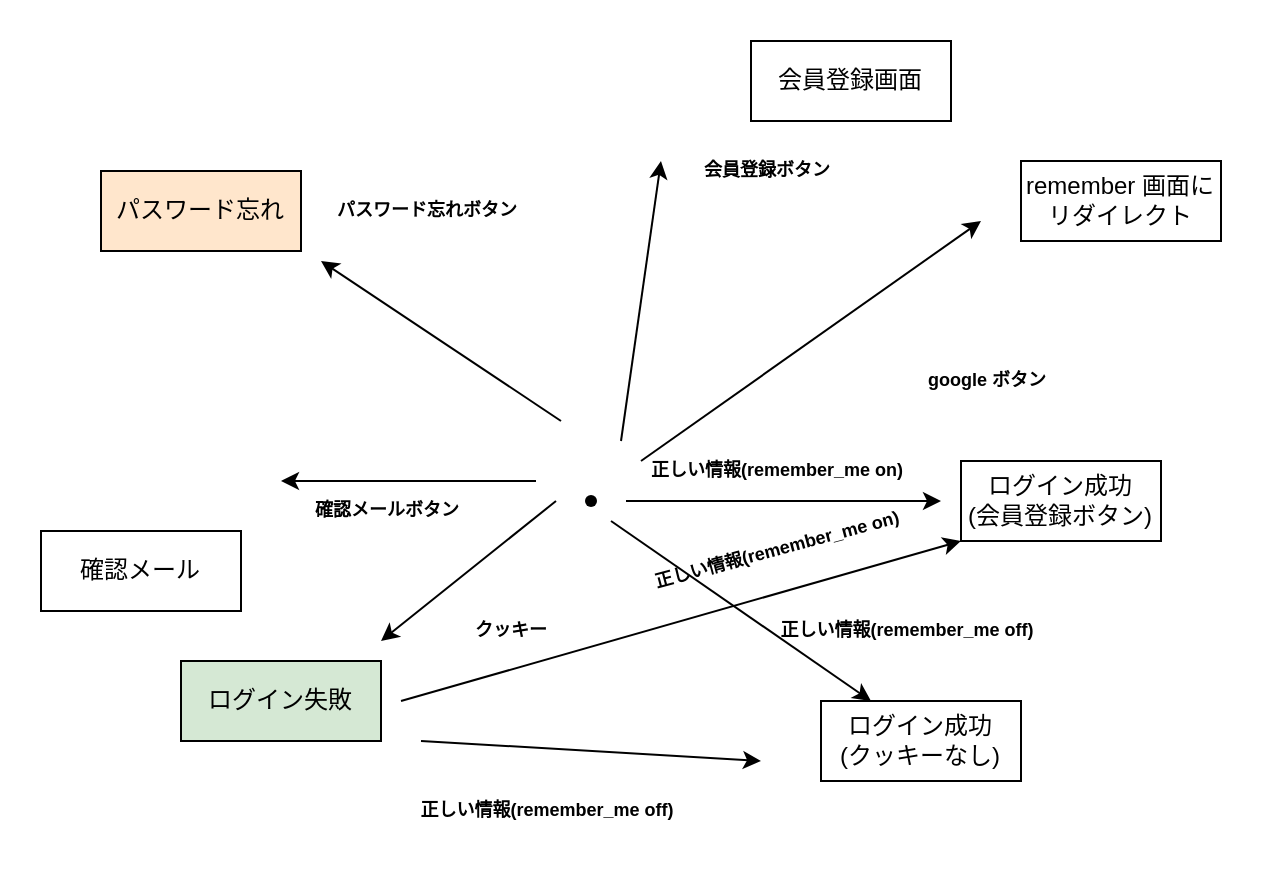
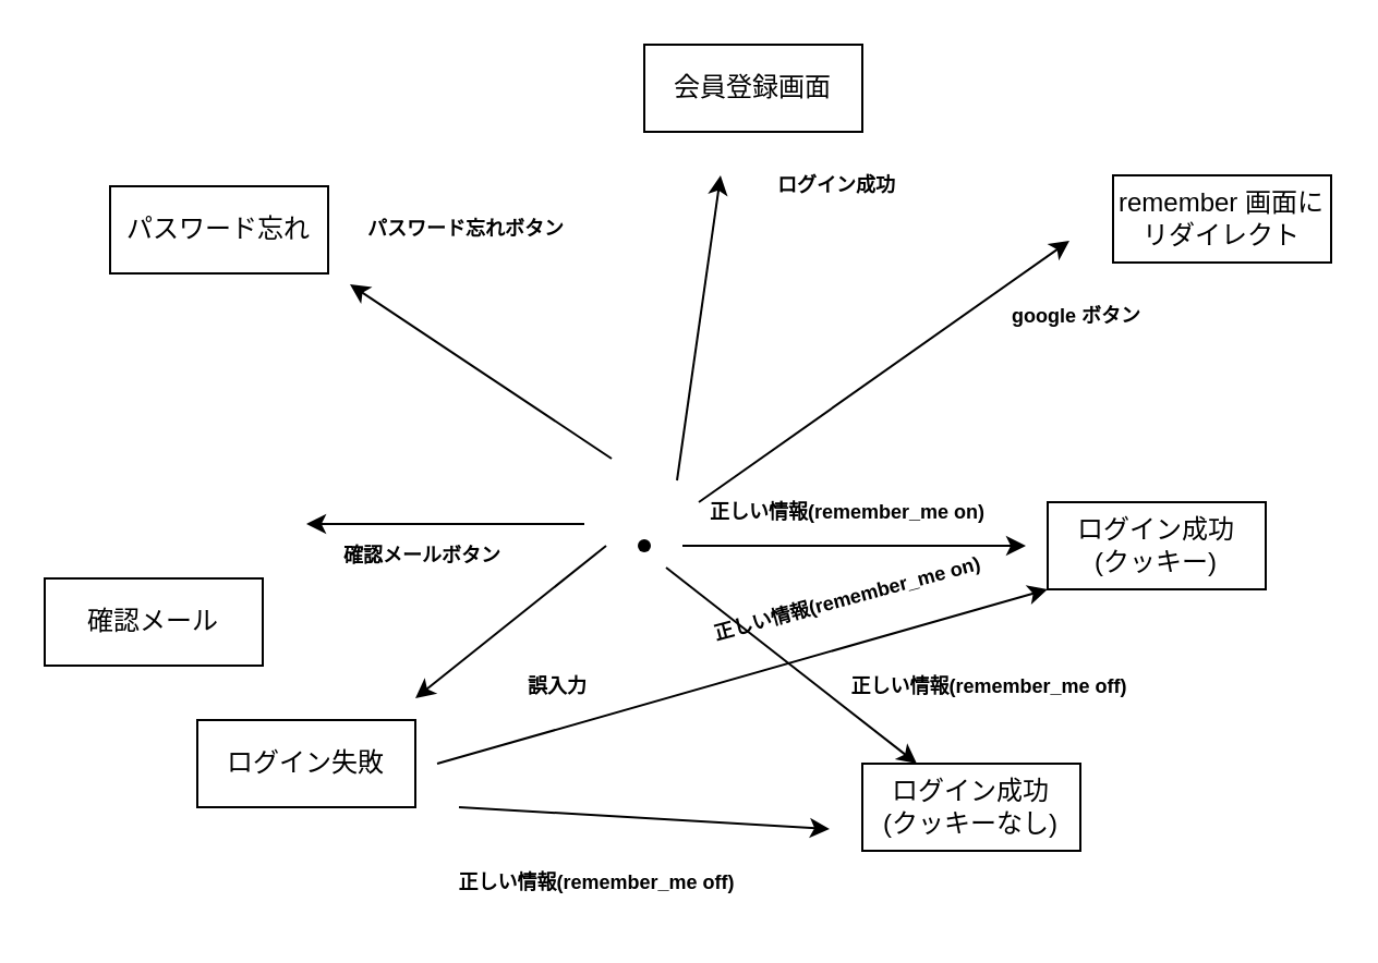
  <mxCell id="0" />
  <mxCell id="1" parent="0" />
  <mxCell id="2" value="" style="shape=waypoint;sketch=0;fillStyle=solid;size=6;pointerEvents=1;points=[];fillColor=none;resizable=0;rotatable=0;perimeter=centerPerimeter;snapToPoint=1;" parent="1" vertex="1"><mxGeometry x="285" y="240" width="20" height="20" as="geometry" /></mxCell>
  <mxCell id="3" value="" style="endArrow=classic;html=1;entryX=0.25;entryY=0;entryDx=0;entryDy=0;fontSize=9;" parent="1" target="4" edge="1"><mxGeometry width="50" height="50" relative="1" as="geometry"><mxPoint x="305" y="260" as="sourcePoint" /><mxPoint x="445" y="260" as="targetPoint" /></mxGeometry></mxCell>
- <mxCell id="4" value="&lt;span style=&quot;color: rgb(0, 0, 0);&quot;&gt;ログイン成功&lt;/span&gt;&lt;br&gt;(クッキーなし)" style="rounded=0;whiteSpace=wrap;html=1;" parent="1" vertex="1"><mxGeometry x="410" y="350" width="100" height="40" as="geometry" /></mxCell>
+ <mxCell id="4" value="&lt;span style=&quot;color: rgb(0, 0, 0);&quot;&gt;ログイン成功&lt;/span&gt;&lt;br&gt;(クッキーなし)" style="rounded=0;whiteSpace=wrap;html=1;" parent="1" vertex="1"><mxGeometry x="395" y="350" width="100" height="40" as="geometry" /></mxCell>
  <mxCell id="5" value="" style="endArrow=classic;html=1;fontSize=9;exitX=0.75;exitY=1;exitDx=0;exitDy=0;" parent="1" edge="1"><mxGeometry width="50" height="50" relative="1" as="geometry"><mxPoint x="312.5" y="250" as="sourcePoint" /><mxPoint x="470" y="250" as="targetPoint" /></mxGeometry></mxCell>
  <mxCell id="6" value="正しい情報(remember_me on)" style="text;strokeColor=none;fillColor=none;html=1;fontSize=9;fontStyle=1;verticalAlign=middle;align=center;" parent="1" vertex="1"><mxGeometry x="345" y="220" width="85" height="30" as="geometry" /></mxCell>
- <mxCell id="7" value="ログイン成功&lt;br&gt;(会員登録ボタン)" style="rounded=0;whiteSpace=wrap;html=1;" parent="1" vertex="1"><mxGeometry x="480" y="230" width="100" height="40" as="geometry" /></mxCell>
+ <mxCell id="7" value="ログイン成功&lt;br&gt;(クッキー)" style="rounded=0;whiteSpace=wrap;html=1;" parent="1" vertex="1"><mxGeometry x="480" y="230" width="100" height="40" as="geometry" /></mxCell>
  <mxCell id="8" value="" style="endArrow=classic;html=1;fontSize=9;" parent="1" edge="1"><mxGeometry width="50" height="50" relative="1" as="geometry"><mxPoint x="320" y="230" as="sourcePoint" /><mxPoint x="490" y="110" as="targetPoint" /></mxGeometry></mxCell>
  <mxCell id="9" value="remember 画面にリダイレクト" style="rounded=0;whiteSpace=wrap;html=1;" parent="1" vertex="1"><mxGeometry x="510" y="80" width="100" height="40" as="geometry" /></mxCell>
- <mxCell id="10" value="google ボタン" style="text;strokeColor=none;fillColor=none;html=1;fontSize=9;fontStyle=1;verticalAlign=middle;align=center;" parent="1" vertex="1"><mxGeometry x="450" y="175" width="85" height="30" as="geometry" /></mxCell>
+ <mxCell id="10" value="google ボタン" style="text;strokeColor=none;fillColor=none;html=1;fontSize=9;fontStyle=1;verticalAlign=middle;align=center;" parent="1" vertex="1"><mxGeometry x="450" y="130" width="85" height="30" as="geometry" /></mxCell>
  <mxCell id="11" value="" style="endArrow=classic;html=1;exitX=0.25;exitY=1;exitDx=0;exitDy=0;" parent="1" edge="1"><mxGeometry width="50" height="50" relative="1" as="geometry"><mxPoint x="277.5" y="250" as="sourcePoint" /><mxPoint x="190" y="320" as="targetPoint" /></mxGeometry></mxCell>
- <mxCell id="12" value="ログイン失敗" style="rounded=0;whiteSpace=wrap;html=1;fillColor=#d5e8d4;" parent="1" vertex="1"><mxGeometry x="90" y="330" width="100" height="40" as="geometry" /></mxCell>
- <mxCell id="13" value="クッキー" style="text;strokeColor=none;fillColor=none;html=1;fontSize=9;fontStyle=1;verticalAlign=middle;align=center;" parent="1" vertex="1"><mxGeometry x="215" y="300" width="80" height="30" as="geometry" /></mxCell>
+ <mxCell id="12" value="ログイン失敗" style="rounded=0;whiteSpace=wrap;html=1;" parent="1" vertex="1"><mxGeometry x="90" y="330" width="100" height="40" as="geometry" /></mxCell>
+ <mxCell id="13" value="誤入力" style="text;strokeColor=none;fillColor=none;html=1;fontSize=9;fontStyle=1;verticalAlign=middle;align=center;" parent="1" vertex="1"><mxGeometry x="215" y="300" width="80" height="30" as="geometry" /></mxCell>
  <mxCell id="14" value="" style="endArrow=classic;html=1;fontSize=9;" parent="1" edge="1"><mxGeometry width="50" height="50" relative="1" as="geometry"><mxPoint x="310" y="220" as="sourcePoint" /><mxPoint x="330" y="80" as="targetPoint" /></mxGeometry></mxCell>
- <mxCell id="15" value="会員登録画面" style="rounded=0;whiteSpace=wrap;html=1;" parent="1" vertex="1"><mxGeometry x="375" y="20" width="100" height="40" as="geometry" /></mxCell>
- <mxCell id="16" value="会員登録ボタン" style="text;strokeColor=none;fillColor=none;html=1;fontSize=9;fontStyle=1;verticalAlign=middle;align=center;" parent="1" vertex="1"><mxGeometry x="340" y="70" width="85" height="30" as="geometry" /></mxCell>
+ <mxCell id="15" value="会員登録画面" style="rounded=0;whiteSpace=wrap;html=1;" parent="1" vertex="1"><mxGeometry x="295" y="20" width="100" height="40" as="geometry" /></mxCell>
+ <mxCell id="16" value="ログイン成功" style="text;strokeColor=none;fillColor=none;html=1;fontSize=9;fontStyle=1;verticalAlign=middle;align=center;" parent="1" vertex="1"><mxGeometry x="340" y="70" width="85" height="30" as="geometry" /></mxCell>
  <mxCell id="17" value="" style="endArrow=classic;html=1;fontSize=9;" parent="1" edge="1"><mxGeometry width="50" height="50" relative="1" as="geometry"><mxPoint x="280" y="210" as="sourcePoint" /><mxPoint x="160" y="130" as="targetPoint" /></mxGeometry></mxCell>
- <mxCell id="18" value="パスワード忘れ" style="rounded=0;whiteSpace=wrap;html=1;fillColor=#ffe6cc;" parent="1" vertex="1"><mxGeometry x="50" y="85" width="100" height="40" as="geometry" /></mxCell>
+ <mxCell id="18" value="パスワード忘れ" style="rounded=0;whiteSpace=wrap;html=1;" parent="1" vertex="1"><mxGeometry x="50" y="85" width="100" height="40" as="geometry" /></mxCell>
  <mxCell id="19" value="パスワード忘れボタン" style="text;strokeColor=none;fillColor=none;html=1;fontSize=9;fontStyle=1;verticalAlign=middle;align=center;" parent="1" vertex="1"><mxGeometry x="170" y="90" width="85" height="30" as="geometry" /></mxCell>
  <mxCell id="20" value="" style="endArrow=classic;html=1;fontSize=9;" parent="1" edge="1"><mxGeometry width="50" height="50" relative="1" as="geometry"><mxPoint x="267.5" y="240" as="sourcePoint" /><mxPoint x="140" y="240" as="targetPoint" /></mxGeometry></mxCell>
  <mxCell id="21" value="確認メールボタン" style="text;strokeColor=none;fillColor=none;html=1;fontSize=9;fontStyle=1;verticalAlign=middle;align=center;" parent="1" vertex="1"><mxGeometry x="150" y="240" width="85" height="30" as="geometry" /></mxCell>
  <mxCell id="22" value="確認メール" style="rounded=0;whiteSpace=wrap;html=1;" parent="1" vertex="1"><mxGeometry x="20" y="265" width="100" height="40" as="geometry" /></mxCell>
  <mxCell id="23" value="&lt;span style=&quot;color: rgb(0, 0, 0);&quot;&gt;正しい情報&lt;/span&gt;(remember_me off)" style="text;strokeColor=none;fillColor=none;html=1;fontSize=9;fontStyle=1;verticalAlign=middle;align=center;" parent="1" vertex="1"><mxGeometry x="410" y="300" width="85" height="30" as="geometry" /></mxCell>
  <mxCell id="24" value="" style="endArrow=classic;html=1;fontSize=9;" parent="1" edge="1"><mxGeometry width="50" height="50" relative="1" as="geometry"><mxPoint x="210" y="370" as="sourcePoint" /><mxPoint x="380" y="380" as="targetPoint" /></mxGeometry></mxCell>
  <mxCell id="25" value="&lt;span style=&quot;color: rgb(0, 0, 0);&quot;&gt;正しい情報&lt;/span&gt;(remember_me off)" style="text;strokeColor=none;fillColor=none;html=1;fontSize=9;fontStyle=1;verticalAlign=middle;align=center;" parent="1" vertex="1"><mxGeometry x="230" y="390" width="85" height="30" as="geometry" /></mxCell>
  <mxCell id="26" value="" style="endArrow=classic;html=1;fontSize=9;entryX=0;entryY=1;entryDx=0;entryDy=0;" parent="1" target="7" edge="1"><mxGeometry width="50" height="50" relative="1" as="geometry"><mxPoint x="200" y="350" as="sourcePoint" /><mxPoint x="370" y="360" as="targetPoint" /></mxGeometry></mxCell>
  <mxCell id="27" value="正しい情報(remember_me on)" style="text;strokeColor=none;fillColor=none;html=1;fontSize=9;fontStyle=1;verticalAlign=middle;align=center;rotation=-15;" parent="1" vertex="1"><mxGeometry x="345" y="260" width="85" height="30" as="geometry" /></mxCell>
